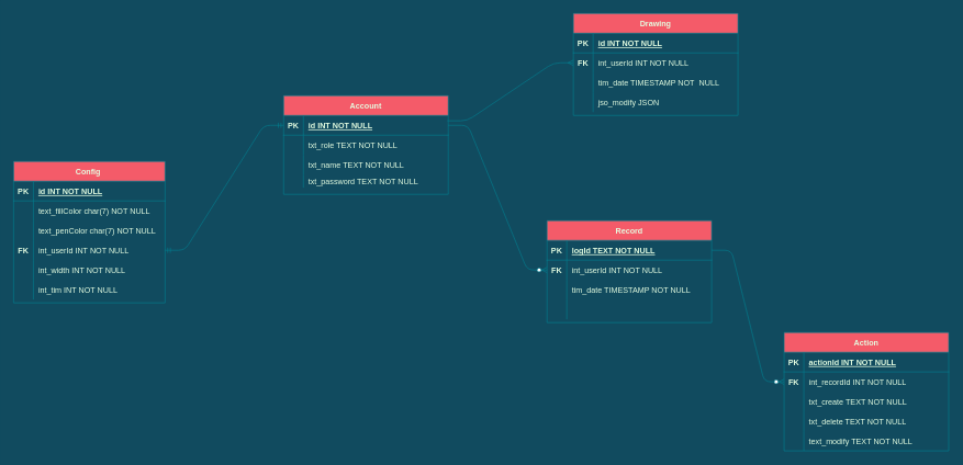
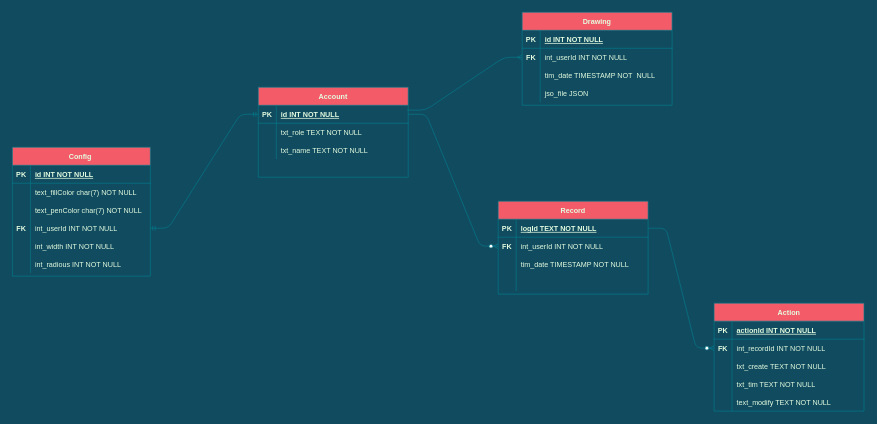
  <mxCell id="0" />
  <mxCell id="1" parent="0" />
  <mxCell id="2" value="" style="group" vertex="1" connectable="0" parent="1"><mxGeometry x="20" y="20" width="1420" height="665" as="geometry" /></mxCell>
  <mxCell id="3" value="Account" style="shape=table;startSize=30;container=1;collapsible=1;childLayout=tableLayout;fixedRows=1;rowLines=0;fontStyle=1;align=center;resizeLast=1;fillColor=#F45B69;strokeColor=#028090;fontColor=#E4FDE1;" parent="2" vertex="1"><mxGeometry x="410" y="125" width="250" height="150" as="geometry" /></mxCell>
  <mxCell id="4" value="" style="shape=partialRectangle;collapsible=0;dropTarget=0;pointerEvents=0;fillColor=none;points=[[0,0.5],[1,0.5]];portConstraint=eastwest;top=0;left=0;right=0;bottom=1;strokeColor=#028090;fontColor=#E4FDE1;" parent="3" vertex="1"><mxGeometry y="30" width="250" height="30" as="geometry" /></mxCell>
  <mxCell id="5" value="PK" style="shape=partialRectangle;overflow=hidden;connectable=0;fillColor=none;top=0;left=0;bottom=0;right=0;fontStyle=1;strokeColor=#028090;fontColor=#E4FDE1;" parent="4" vertex="1"><mxGeometry width="30" height="30" as="geometry" /></mxCell>
  <mxCell id="6" value="id INT NOT NULL " style="shape=partialRectangle;overflow=hidden;connectable=0;fillColor=none;top=0;left=0;bottom=0;right=0;align=left;spacingLeft=6;fontStyle=5;strokeColor=#028090;fontColor=#E4FDE1;" parent="4" vertex="1"><mxGeometry x="30" width="220" height="30" as="geometry" /></mxCell>
  <mxCell id="7" value="" style="shape=partialRectangle;collapsible=0;dropTarget=0;pointerEvents=0;fillColor=none;points=[[0,0.5],[1,0.5]];portConstraint=eastwest;top=0;left=0;right=0;bottom=0;strokeColor=#028090;fontColor=#E4FDE1;" parent="3" vertex="1"><mxGeometry y="60" width="250" height="30" as="geometry" /></mxCell>
  <mxCell id="8" value="" style="shape=partialRectangle;overflow=hidden;connectable=0;fillColor=none;top=0;left=0;bottom=0;right=0;strokeColor=#028090;fontColor=#E4FDE1;" parent="7" vertex="1"><mxGeometry width="30" height="30" as="geometry" /></mxCell>
  <mxCell id="9" value="txt_role TEXT NOT NULL" style="shape=partialRectangle;overflow=hidden;connectable=0;fillColor=none;top=0;left=0;bottom=0;right=0;align=left;spacingLeft=6;strokeColor=#028090;fontColor=#E4FDE1;" parent="7" vertex="1"><mxGeometry x="30" width="220" height="30" as="geometry" /></mxCell>
  <mxCell id="10" value="" style="shape=partialRectangle;collapsible=0;dropTarget=0;pointerEvents=0;fillColor=none;points=[[0,0.5],[1,0.5]];portConstraint=eastwest;top=0;left=0;right=0;bottom=0;strokeColor=#028090;fontColor=#E4FDE1;" parent="3" vertex="1"><mxGeometry y="90" width="250" height="30" as="geometry" /></mxCell>
  <mxCell id="11" value="" style="shape=partialRectangle;overflow=hidden;connectable=0;fillColor=none;top=0;left=0;bottom=0;right=0;strokeColor=#028090;fontColor=#E4FDE1;" parent="10" vertex="1"><mxGeometry width="30" height="30" as="geometry" /></mxCell>
  <mxCell id="12" value="txt_name TEXT NOT NULL" style="shape=partialRectangle;overflow=hidden;connectable=0;fillColor=none;top=0;left=0;bottom=0;right=0;align=left;spacingLeft=6;strokeColor=#028090;fontColor=#E4FDE1;" parent="10" vertex="1"><mxGeometry x="30" width="220" height="30" as="geometry" /></mxCell>
  <mxCell id="13" value="" style="shape=partialRectangle;collapsible=0;dropTarget=0;pointerEvents=0;fillColor=none;top=0;left=0;bottom=0;right=0;points=[[0,0.5],[1,0.5]];portConstraint=eastwest;" vertex="1" parent="3"><mxGeometry y="120" width="250" height="20" as="geometry" /></mxCell>
  <mxCell id="14" value="" style="shape=partialRectangle;connectable=0;fillColor=none;top=0;left=0;bottom=0;right=0;editable=1;overflow=hidden;" vertex="1" parent="13"><mxGeometry width="30" height="20" as="geometry" /></mxCell>
- <mxCell id="15" value="txt_password TEXT NOT NULL" style="shape=partialRectangle;connectable=0;fillColor=none;top=0;left=0;bottom=0;right=0;align=left;spacingLeft=6;overflow=hidden;labelBackgroundColor=none;fontColor=#E4FDE1;" vertex="1" parent="13"><mxGeometry x="30" width="220" height="20" as="geometry" /></mxCell>
  <mxCell id="16" value="Drawing" style="shape=table;startSize=30;container=1;collapsible=1;childLayout=tableLayout;fixedRows=1;rowLines=0;fontStyle=1;align=center;resizeLast=1;fillColor=#F45B69;strokeColor=#028090;fontColor=#E4FDE1;" parent="2" vertex="1"><mxGeometry x="850" width="250" height="155" as="geometry"><mxRectangle x="510" y="320" width="90" height="30" as="alternateBounds" /></mxGeometry></mxCell>
  <mxCell id="17" value="" style="shape=partialRectangle;collapsible=0;dropTarget=0;pointerEvents=0;fillColor=none;points=[[0,0.5],[1,0.5]];portConstraint=eastwest;top=0;left=0;right=0;bottom=1;strokeColor=#028090;fontColor=#E4FDE1;" parent="16" vertex="1"><mxGeometry y="30" width="250" height="30" as="geometry" /></mxCell>
  <mxCell id="18" value="PK" style="shape=partialRectangle;overflow=hidden;connectable=0;fillColor=none;top=0;left=0;bottom=0;right=0;fontStyle=1;strokeColor=#028090;fontColor=#E4FDE1;" parent="17" vertex="1"><mxGeometry width="30" height="30" as="geometry" /></mxCell>
  <mxCell id="19" value="id INT NOT NULL " style="shape=partialRectangle;overflow=hidden;connectable=0;fillColor=none;top=0;left=0;bottom=0;right=0;align=left;spacingLeft=6;fontStyle=5;strokeColor=#028090;fontColor=#E4FDE1;" parent="17" vertex="1"><mxGeometry x="30" width="220" height="30" as="geometry" /></mxCell>
  <mxCell id="20" value="" style="shape=partialRectangle;collapsible=0;dropTarget=0;pointerEvents=0;fillColor=none;points=[[0,0.5],[1,0.5]];portConstraint=eastwest;top=0;left=0;right=0;bottom=0;strokeColor=#028090;fontColor=#E4FDE1;" parent="16" vertex="1"><mxGeometry y="60" width="250" height="30" as="geometry" /></mxCell>
  <mxCell id="21" value="FK" style="shape=partialRectangle;overflow=hidden;connectable=0;fillColor=none;top=0;left=0;bottom=0;right=0;strokeColor=#028090;fontColor=#E4FDE1;fontStyle=1" parent="20" vertex="1"><mxGeometry width="30" height="30" as="geometry" /></mxCell>
  <mxCell id="22" value="int_userId INT NOT NULL" style="shape=partialRectangle;overflow=hidden;connectable=0;fillColor=none;top=0;left=0;bottom=0;right=0;align=left;spacingLeft=6;strokeColor=#028090;fontColor=#E4FDE1;" parent="20" vertex="1"><mxGeometry x="30" width="220" height="30" as="geometry" /></mxCell>
  <mxCell id="23" value="" style="shape=partialRectangle;collapsible=0;dropTarget=0;pointerEvents=0;fillColor=none;points=[[0,0.5],[1,0.5]];portConstraint=eastwest;top=0;left=0;right=0;bottom=0;strokeColor=#028090;fontColor=#E4FDE1;" parent="16" vertex="1"><mxGeometry y="90" width="250" height="30" as="geometry" /></mxCell>
  <mxCell id="24" value="" style="shape=partialRectangle;overflow=hidden;connectable=0;fillColor=none;top=0;left=0;bottom=0;right=0;strokeColor=#028090;fontColor=#E4FDE1;" parent="23" vertex="1"><mxGeometry width="30" height="30" as="geometry" /></mxCell>
  <mxCell id="25" value="tim_date TIMESTAMP NOT  NULL" style="shape=partialRectangle;overflow=hidden;connectable=0;fillColor=none;top=0;left=0;bottom=0;right=0;align=left;spacingLeft=6;strokeColor=#028090;fontColor=#E4FDE1;" parent="23" vertex="1"><mxGeometry x="30" width="220" height="30" as="geometry" /></mxCell>
  <mxCell id="26" value="" style="shape=partialRectangle;collapsible=0;dropTarget=0;pointerEvents=0;fillColor=none;top=0;left=0;bottom=0;right=0;points=[[0,0.5],[1,0.5]];portConstraint=eastwest;" vertex="1" parent="16"><mxGeometry y="120" width="250" height="30" as="geometry" /></mxCell>
  <mxCell id="27" value="" style="shape=partialRectangle;connectable=0;fillColor=none;top=0;left=0;bottom=0;right=0;editable=1;overflow=hidden;" vertex="1" parent="26"><mxGeometry width="30" height="30" as="geometry" /></mxCell>
- <mxCell id="28" value="jso_modify JSON" style="shape=partialRectangle;connectable=0;fillColor=none;top=0;left=0;bottom=0;right=0;align=left;spacingLeft=6;overflow=hidden;fontColor=#E4FDE1;" vertex="1" parent="26"><mxGeometry x="30" width="220" height="30" as="geometry" /></mxCell>
+ <mxCell id="28" value="jso_file JSON" style="shape=partialRectangle;connectable=0;fillColor=none;top=0;left=0;bottom=0;right=0;align=left;spacingLeft=6;overflow=hidden;fontColor=#E4FDE1;" vertex="1" parent="26"><mxGeometry x="30" width="220" height="30" as="geometry" /></mxCell>
  <mxCell id="29" value="Config " style="shape=table;startSize=30;container=1;collapsible=1;childLayout=tableLayout;fixedRows=1;rowLines=0;fontStyle=1;align=center;resizeLast=1;fillColor=#F45B69;strokeColor=#028090;fontColor=#E4FDE1;" parent="2" vertex="1"><mxGeometry y="225" width="230" height="215" as="geometry" /></mxCell>
  <mxCell id="30" value="" style="shape=partialRectangle;collapsible=0;dropTarget=0;pointerEvents=0;fillColor=none;points=[[0,0.5],[1,0.5]];portConstraint=eastwest;top=0;left=0;right=0;bottom=1;strokeColor=#028090;fontColor=#E4FDE1;" parent="29" vertex="1"><mxGeometry y="30" width="230" height="30" as="geometry" /></mxCell>
  <mxCell id="31" value="PK" style="shape=partialRectangle;overflow=hidden;connectable=0;fillColor=none;top=0;left=0;bottom=0;right=0;fontStyle=1;strokeColor=#028090;fontColor=#E4FDE1;" parent="30" vertex="1"><mxGeometry width="30" height="30" as="geometry" /></mxCell>
  <mxCell id="32" value="id INT NOT NULL " style="shape=partialRectangle;overflow=hidden;connectable=0;fillColor=none;top=0;left=0;bottom=0;right=0;align=left;spacingLeft=6;fontStyle=5;strokeColor=#028090;fontColor=#E4FDE1;" parent="30" vertex="1"><mxGeometry x="30" width="200" height="30" as="geometry" /></mxCell>
  <mxCell id="33" value="" style="shape=partialRectangle;collapsible=0;dropTarget=0;pointerEvents=0;fillColor=none;points=[[0,0.5],[1,0.5]];portConstraint=eastwest;top=0;left=0;right=0;bottom=0;strokeColor=#028090;fontColor=#E4FDE1;" parent="29" vertex="1"><mxGeometry y="60" width="230" height="30" as="geometry" /></mxCell>
  <mxCell id="34" value="" style="shape=partialRectangle;overflow=hidden;connectable=0;fillColor=none;top=0;left=0;bottom=0;right=0;strokeColor=#028090;fontColor=#E4FDE1;" parent="33" vertex="1"><mxGeometry width="30" height="30" as="geometry" /></mxCell>
  <mxCell id="35" value="text_fillColor char(7) NOT NULL" style="shape=partialRectangle;overflow=hidden;connectable=0;fillColor=none;top=0;left=0;bottom=0;right=0;align=left;spacingLeft=6;strokeColor=#028090;fontColor=#E4FDE1;" parent="33" vertex="1"><mxGeometry x="30" width="200" height="30" as="geometry" /></mxCell>
  <mxCell id="36" value="" style="shape=partialRectangle;collapsible=0;dropTarget=0;pointerEvents=0;fillColor=none;top=0;left=0;bottom=0;right=0;points=[[0,0.5],[1,0.5]];portConstraint=eastwest;strokeColor=#028090;fontColor=#E4FDE1;" vertex="1" parent="29"><mxGeometry y="90" width="230" height="30" as="geometry" /></mxCell>
  <mxCell id="37" value="" style="shape=partialRectangle;connectable=0;fillColor=none;top=0;left=0;bottom=0;right=0;editable=1;overflow=hidden;strokeColor=#028090;fontColor=#E4FDE1;" vertex="1" parent="36"><mxGeometry width="30" height="30" as="geometry" /></mxCell>
  <mxCell id="38" value="text_penColor char(7) NOT NULL" style="shape=partialRectangle;connectable=0;fillColor=none;top=0;left=0;bottom=0;right=0;align=left;spacingLeft=6;overflow=hidden;strokeColor=#028090;fontColor=#E4FDE1;" vertex="1" parent="36"><mxGeometry x="30" width="200" height="30" as="geometry" /></mxCell>
  <mxCell id="39" value="" style="shape=partialRectangle;collapsible=0;dropTarget=0;pointerEvents=0;fillColor=none;top=0;left=0;bottom=0;right=0;points=[[0,0.5],[1,0.5]];portConstraint=eastwest;strokeColor=#028090;fontColor=#E4FDE1;" vertex="1" parent="29"><mxGeometry y="120" width="230" height="30" as="geometry" /></mxCell>
  <mxCell id="40" value="FK" style="shape=partialRectangle;connectable=0;fillColor=none;top=0;left=0;bottom=0;right=0;editable=1;overflow=hidden;fontStyle=1;strokeColor=#028090;fontColor=#E4FDE1;" vertex="1" parent="39"><mxGeometry width="30" height="30" as="geometry" /></mxCell>
  <mxCell id="41" value="int_userId INT NOT NULL" style="shape=partialRectangle;connectable=0;fillColor=none;top=0;left=0;bottom=0;right=0;align=left;spacingLeft=6;overflow=hidden;strokeColor=#028090;fontColor=#E4FDE1;" vertex="1" parent="39"><mxGeometry x="30" width="200" height="30" as="geometry" /></mxCell>
  <mxCell id="42" value="" style="shape=partialRectangle;collapsible=0;dropTarget=0;pointerEvents=0;fillColor=none;top=0;left=0;bottom=0;right=0;points=[[0,0.5],[1,0.5]];portConstraint=eastwest;strokeColor=#028090;fontColor=#E4FDE1;" vertex="1" parent="29"><mxGeometry y="150" width="230" height="30" as="geometry" /></mxCell>
  <mxCell id="43" value="" style="shape=partialRectangle;connectable=0;fillColor=none;top=0;left=0;bottom=0;right=0;editable=1;overflow=hidden;strokeColor=#028090;fontColor=#E4FDE1;" vertex="1" parent="42"><mxGeometry width="30" height="30" as="geometry" /></mxCell>
  <mxCell id="44" value="int_width INT NOT NULL" style="shape=partialRectangle;connectable=0;fillColor=none;top=0;left=0;bottom=0;right=0;align=left;spacingLeft=6;overflow=hidden;strokeColor=#028090;fontColor=#E4FDE1;" vertex="1" parent="42"><mxGeometry x="30" width="200" height="30" as="geometry" /></mxCell>
  <mxCell id="45" value="" style="shape=partialRectangle;collapsible=0;dropTarget=0;pointerEvents=0;fillColor=none;top=0;left=0;bottom=0;right=0;points=[[0,0.5],[1,0.5]];portConstraint=eastwest;strokeColor=#028090;fontColor=#E4FDE1;" vertex="1" parent="29"><mxGeometry y="180" width="230" height="30" as="geometry" /></mxCell>
  <mxCell id="46" value="" style="shape=partialRectangle;connectable=0;fillColor=none;top=0;left=0;bottom=0;right=0;editable=1;overflow=hidden;strokeColor=#028090;fontColor=#E4FDE1;" vertex="1" parent="45"><mxGeometry width="30" height="30" as="geometry" /></mxCell>
- <mxCell id="47" value="int_tim INT NOT NULL" style="shape=partialRectangle;connectable=0;fillColor=none;top=0;left=0;bottom=0;right=0;align=left;spacingLeft=6;overflow=hidden;strokeColor=#028090;fontColor=#E4FDE1;" vertex="1" parent="45"><mxGeometry x="30" width="200" height="30" as="geometry" /></mxCell>
+ <mxCell id="47" value="int_radious INT NOT NULL" style="shape=partialRectangle;connectable=0;fillColor=none;top=0;left=0;bottom=0;right=0;align=left;spacingLeft=6;overflow=hidden;strokeColor=#028090;fontColor=#E4FDE1;" vertex="1" parent="45"><mxGeometry x="30" width="200" height="30" as="geometry" /></mxCell>
  <mxCell id="48" value="" style="shape=partialRectangle;overflow=hidden;connectable=0;fillColor=none;top=0;left=0;bottom=0;right=0;align=left;spacingLeft=6;strokeColor=#028090;fontColor=#E4FDE1;" vertex="1" parent="2"><mxGeometry x="100" y="75" width="220" height="30" as="geometry" /></mxCell>
  <mxCell id="49" value="" style="shape=partialRectangle;overflow=hidden;connectable=0;fillColor=none;top=0;left=0;bottom=0;right=0;align=left;spacingLeft=6;strokeColor=#028090;fontColor=#E4FDE1;" vertex="1" parent="2"><mxGeometry y="155" width="220" height="30" as="geometry" /></mxCell>
  <mxCell id="50" value="Record" style="shape=table;startSize=30;container=1;collapsible=1;childLayout=tableLayout;fixedRows=1;rowLines=0;fontStyle=1;align=center;resizeLast=1;fillColor=#F45B69;strokeColor=#028090;fontColor=#E4FDE1;" vertex="1" parent="2"><mxGeometry x="810" y="315" width="250" height="155" as="geometry"><mxRectangle x="510" y="320" width="90" height="30" as="alternateBounds" /></mxGeometry></mxCell>
  <mxCell id="51" value="" style="shape=partialRectangle;collapsible=0;dropTarget=0;pointerEvents=0;fillColor=none;points=[[0,0.5],[1,0.5]];portConstraint=eastwest;top=0;left=0;right=0;bottom=1;strokeColor=#028090;fontColor=#E4FDE1;" vertex="1" parent="50"><mxGeometry y="30" width="250" height="30" as="geometry" /></mxCell>
  <mxCell id="52" value="PK" style="shape=partialRectangle;overflow=hidden;connectable=0;fillColor=none;top=0;left=0;bottom=0;right=0;fontStyle=1;strokeColor=#028090;fontColor=#E4FDE1;" vertex="1" parent="51"><mxGeometry width="30" height="30" as="geometry" /></mxCell>
  <mxCell id="53" value="logId TEXT NOT NULL " style="shape=partialRectangle;overflow=hidden;connectable=0;fillColor=none;top=0;left=0;bottom=0;right=0;align=left;spacingLeft=6;fontStyle=5;strokeColor=#028090;fontColor=#E4FDE1;" vertex="1" parent="51"><mxGeometry x="30" width="220" height="30" as="geometry" /></mxCell>
  <mxCell id="54" value="" style="shape=partialRectangle;collapsible=0;dropTarget=0;pointerEvents=0;fillColor=none;points=[[0,0.5],[1,0.5]];portConstraint=eastwest;top=0;left=0;right=0;bottom=0;strokeColor=#028090;fontColor=#E4FDE1;" vertex="1" parent="50"><mxGeometry y="60" width="250" height="30" as="geometry" /></mxCell>
  <mxCell id="55" value="FK" style="shape=partialRectangle;overflow=hidden;connectable=0;fillColor=none;top=0;left=0;bottom=0;right=0;strokeColor=#028090;fontColor=#E4FDE1;fontStyle=1" vertex="1" parent="54"><mxGeometry width="30" height="30" as="geometry" /></mxCell>
  <mxCell id="56" value="int_userId INT NOT NULL" style="shape=partialRectangle;overflow=hidden;connectable=0;fillColor=none;top=0;left=0;bottom=0;right=0;align=left;spacingLeft=6;strokeColor=#028090;fontColor=#E4FDE1;" vertex="1" parent="54"><mxGeometry x="30" width="220" height="30" as="geometry" /></mxCell>
  <mxCell id="57" value="" style="shape=partialRectangle;collapsible=0;dropTarget=0;pointerEvents=0;fillColor=none;points=[[0,0.5],[1,0.5]];portConstraint=eastwest;top=0;left=0;right=0;bottom=0;strokeColor=#028090;fontColor=#E4FDE1;" vertex="1" parent="50"><mxGeometry y="90" width="250" height="30" as="geometry" /></mxCell>
  <mxCell id="58" value="" style="shape=partialRectangle;overflow=hidden;connectable=0;fillColor=none;top=0;left=0;bottom=0;right=0;strokeColor=#028090;fontColor=#E4FDE1;" vertex="1" parent="57"><mxGeometry width="30" height="30" as="geometry" /></mxCell>
  <mxCell id="59" value="tim_date TIMESTAMP NOT NULL" style="shape=partialRectangle;overflow=hidden;connectable=0;fillColor=none;top=0;left=0;bottom=0;right=0;align=left;spacingLeft=6;strokeColor=#028090;fontColor=#E4FDE1;" vertex="1" parent="57"><mxGeometry x="30" width="220" height="30" as="geometry" /></mxCell>
  <mxCell id="60" value="" style="shape=partialRectangle;collapsible=0;dropTarget=0;pointerEvents=0;fillColor=none;top=0;left=0;bottom=0;right=0;points=[[0,0.5],[1,0.5]];portConstraint=eastwest;" vertex="1" parent="50"><mxGeometry y="120" width="250" height="30" as="geometry" /></mxCell>
  <mxCell id="61" value="" style="shape=partialRectangle;connectable=0;fillColor=none;top=0;left=0;bottom=0;right=0;editable=1;overflow=hidden;" vertex="1" parent="60"><mxGeometry width="30" height="30" as="geometry" /></mxCell>
  <mxCell id="62" value="" style="shape=partialRectangle;connectable=0;fillColor=none;top=0;left=0;bottom=0;right=0;align=left;spacingLeft=6;overflow=hidden;fontColor=#E4FDE1;" vertex="1" parent="60"><mxGeometry x="30" width="220" height="30" as="geometry" /></mxCell>
  <mxCell id="63" value="" style="edgeStyle=entityRelationEdgeStyle;fontSize=12;html=1;endArrow=ERmandOne;startArrow=ERmandOne;strokeColor=#028090;fillColor=#F45B69;exitX=1;exitY=0.5;exitDx=0;exitDy=0;entryX=0;entryY=0.5;entryDx=0;entryDy=0;" edge="1" parent="2" source="39" target="4"><mxGeometry width="100" height="100" relative="1" as="geometry"><mxPoint x="240" y="265" as="sourcePoint" /><mxPoint x="340" y="165" as="targetPoint" /></mxGeometry></mxCell>
  <mxCell id="64" value="" style="edgeStyle=entityRelationEdgeStyle;fontSize=12;html=1;endArrow=ERmany;strokeColor=#028090;fillColor=#F45B69;entryX=0;entryY=0.5;entryDx=0;entryDy=0;exitX=0.995;exitY=0.273;exitDx=0;exitDy=0;exitPerimeter=0;" edge="1" parent="2" source="4" target="20"><mxGeometry width="100" height="100" relative="1" as="geometry"><mxPoint x="620" y="145" as="sourcePoint" /><mxPoint x="790" y="75" as="targetPoint" /></mxGeometry></mxCell>
  <mxCell id="65" value="" style="edgeStyle=entityRelationEdgeStyle;fontSize=12;html=1;endArrow=ERzeroToMany;endFill=1;strokeColor=#028090;fillColor=#F45B69;entryX=0;entryY=0.5;entryDx=0;entryDy=0;exitX=1;exitY=0.5;exitDx=0;exitDy=0;" edge="1" parent="2" source="4" target="54"><mxGeometry width="100" height="100" relative="1" as="geometry"><mxPoint x="620" y="325" as="sourcePoint" /><mxPoint x="720" y="225" as="targetPoint" /></mxGeometry></mxCell>
  <mxCell id="66" value="Action" style="shape=table;startSize=30;container=1;collapsible=1;childLayout=tableLayout;fixedRows=1;rowLines=0;fontStyle=1;align=center;resizeLast=1;fillColor=#F45B69;strokeColor=#028090;fontColor=#E4FDE1;" vertex="1" parent="2"><mxGeometry x="1170" y="485" width="250" height="180" as="geometry"><mxRectangle x="510" y="320" width="90" height="30" as="alternateBounds" /></mxGeometry></mxCell>
  <mxCell id="67" value="" style="shape=partialRectangle;collapsible=0;dropTarget=0;pointerEvents=0;fillColor=none;points=[[0,0.5],[1,0.5]];portConstraint=eastwest;top=0;left=0;right=0;bottom=1;strokeColor=#028090;fontColor=#E4FDE1;" vertex="1" parent="66"><mxGeometry y="30" width="250" height="30" as="geometry" /></mxCell>
  <mxCell id="68" value="PK" style="shape=partialRectangle;overflow=hidden;connectable=0;fillColor=none;top=0;left=0;bottom=0;right=0;fontStyle=1;strokeColor=#028090;fontColor=#E4FDE1;" vertex="1" parent="67"><mxGeometry width="30" height="30" as="geometry" /></mxCell>
  <mxCell id="69" value="actionId INT NOT NULL " style="shape=partialRectangle;overflow=hidden;connectable=0;fillColor=none;top=0;left=0;bottom=0;right=0;align=left;spacingLeft=6;fontStyle=5;strokeColor=#028090;fontColor=#E4FDE1;" vertex="1" parent="67"><mxGeometry x="30" width="220" height="30" as="geometry" /></mxCell>
  <mxCell id="70" value="" style="shape=partialRectangle;collapsible=0;dropTarget=0;pointerEvents=0;fillColor=none;points=[[0,0.5],[1,0.5]];portConstraint=eastwest;top=0;left=0;right=0;bottom=0;strokeColor=#028090;fontColor=#E4FDE1;" vertex="1" parent="66"><mxGeometry y="60" width="250" height="30" as="geometry" /></mxCell>
  <mxCell id="71" value="FK" style="shape=partialRectangle;overflow=hidden;connectable=0;fillColor=none;top=0;left=0;bottom=0;right=0;strokeColor=#028090;fontColor=#E4FDE1;fontStyle=1" vertex="1" parent="70"><mxGeometry width="30" height="30" as="geometry" /></mxCell>
  <mxCell id="72" value="int_recordId INT NOT NULL" style="shape=partialRectangle;overflow=hidden;connectable=0;fillColor=none;top=0;left=0;bottom=0;right=0;align=left;spacingLeft=6;strokeColor=#028090;fontColor=#E4FDE1;" vertex="1" parent="70"><mxGeometry x="30" width="220" height="30" as="geometry" /></mxCell>
  <mxCell id="73" value="" style="shape=partialRectangle;collapsible=0;dropTarget=0;pointerEvents=0;fillColor=none;points=[[0,0.5],[1,0.5]];portConstraint=eastwest;top=0;left=0;right=0;bottom=0;strokeColor=#028090;fontColor=#E4FDE1;" vertex="1" parent="66"><mxGeometry y="90" width="250" height="30" as="geometry" /></mxCell>
  <mxCell id="74" value="" style="shape=partialRectangle;overflow=hidden;connectable=0;fillColor=none;top=0;left=0;bottom=0;right=0;strokeColor=#028090;fontColor=#E4FDE1;" vertex="1" parent="73"><mxGeometry width="30" height="30" as="geometry" /></mxCell>
  <mxCell id="75" value="txt_create TEXT NOT NULL" style="shape=partialRectangle;overflow=hidden;connectable=0;fillColor=none;top=0;left=0;bottom=0;right=0;align=left;spacingLeft=6;strokeColor=#028090;fontColor=#E4FDE1;" vertex="1" parent="73"><mxGeometry x="30" width="220" height="30" as="geometry" /></mxCell>
  <mxCell id="76" value="" style="shape=partialRectangle;collapsible=0;dropTarget=0;pointerEvents=0;fillColor=none;top=0;left=0;bottom=0;right=0;points=[[0,0.5],[1,0.5]];portConstraint=eastwest;" vertex="1" parent="66"><mxGeometry y="120" width="250" height="30" as="geometry" /></mxCell>
  <mxCell id="77" value="" style="shape=partialRectangle;connectable=0;fillColor=none;top=0;left=0;bottom=0;right=0;editable=1;overflow=hidden;" vertex="1" parent="76"><mxGeometry width="30" height="30" as="geometry" /></mxCell>
- <mxCell id="78" value="txt_delete TEXT NOT NULL" style="shape=partialRectangle;connectable=0;fillColor=none;top=0;left=0;bottom=0;right=0;align=left;spacingLeft=6;overflow=hidden;fontColor=#E4FDE1;" vertex="1" parent="76"><mxGeometry x="30" width="220" height="30" as="geometry" /></mxCell>
+ <mxCell id="78" value="txt_tim TEXT NOT NULL" style="shape=partialRectangle;connectable=0;fillColor=none;top=0;left=0;bottom=0;right=0;align=left;spacingLeft=6;overflow=hidden;fontColor=#E4FDE1;" vertex="1" parent="76"><mxGeometry x="30" width="220" height="30" as="geometry" /></mxCell>
  <mxCell id="79" value="" style="shape=partialRectangle;collapsible=0;dropTarget=0;pointerEvents=0;fillColor=none;top=0;left=0;bottom=0;right=0;points=[[0,0.5],[1,0.5]];portConstraint=eastwest;" vertex="1" parent="66"><mxGeometry y="150" width="250" height="30" as="geometry" /></mxCell>
  <mxCell id="80" value="" style="shape=partialRectangle;connectable=0;fillColor=none;top=0;left=0;bottom=0;right=0;editable=1;overflow=hidden;" vertex="1" parent="79"><mxGeometry width="30" height="30" as="geometry" /></mxCell>
  <mxCell id="81" value="text_modify TEXT NOT NULL" style="shape=partialRectangle;connectable=0;fillColor=none;top=0;left=0;bottom=0;right=0;align=left;spacingLeft=6;overflow=hidden;fontColor=#E4FDE1;" vertex="1" parent="79"><mxGeometry x="30" width="220" height="30" as="geometry" /></mxCell>
  <mxCell id="82" value="" style="edgeStyle=entityRelationEdgeStyle;fontSize=12;html=1;endArrow=ERzeroToMany;endFill=1;strokeColor=#028090;fillColor=#F45B69;exitX=1;exitY=0.5;exitDx=0;exitDy=0;entryX=0;entryY=0.5;entryDx=0;entryDy=0;" edge="1" parent="2" source="51" target="70"><mxGeometry width="100" height="100" relative="1" as="geometry"><mxPoint x="1120" y="525" as="sourcePoint" /><mxPoint x="1220" y="425" as="targetPoint" /></mxGeometry></mxCell>
